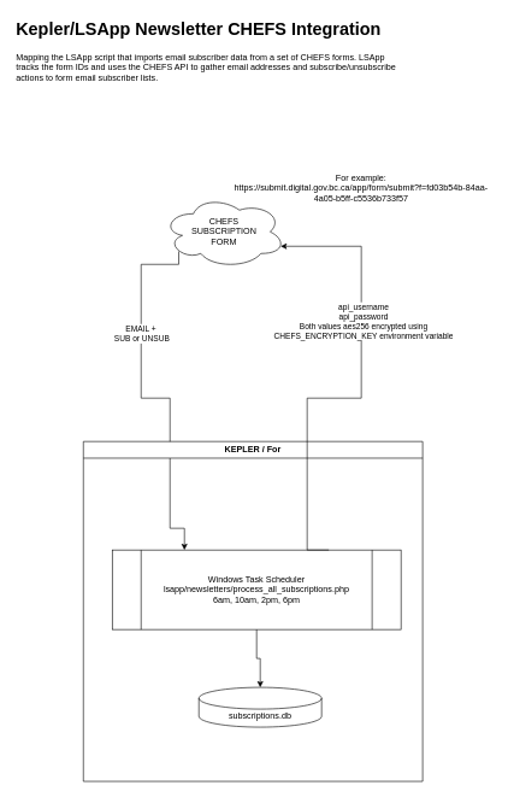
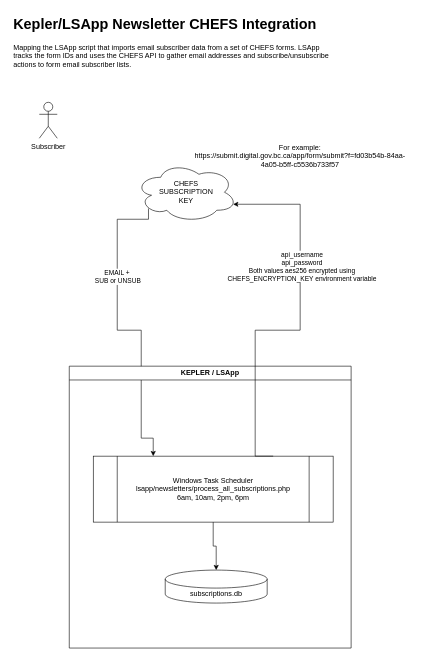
  <mxCell id="0" />
  <mxCell id="1" parent="0" />
  <mxCell id="2" style="edgeStyle=orthogonalEdgeStyle;rounded=0;orthogonalLoop=1;jettySize=auto;html=1;exitX=0.13;exitY=0.77;exitDx=0;exitDy=0;exitPerimeter=0;entryX=0.25;entryY=0;entryDx=0;entryDy=0;" edge="1" parent="1" source="4" target="7"><mxGeometry relative="1" as="geometry"><mxPoint x="225" y="710" as="targetPoint" /><Array as="points"><mxPoint x="247" y="365" /><mxPoint x="195" y="365" /><mxPoint x="195" y="550" /><mxPoint x="235" y="550" /><mxPoint x="235" y="730" /></Array></mxGeometry></mxCell>
  <mxCell id="3" value="&lt;div&gt;EMAIL +&amp;nbsp;&lt;/div&gt;&lt;div&gt;SUB or UNSUB&lt;/div&gt;" style="edgeLabel;html=1;align=center;verticalAlign=middle;resizable=0;points=[];" vertex="1" connectable="0" parent="2"><mxGeometry x="-0.306" relative="1" as="geometry"><mxPoint y="-16" as="offset" /></mxGeometry></mxCell>
- <mxCell id="4" value="&lt;div&gt;CHEFS&lt;/div&gt;&lt;div&gt;SUBSCRIPTION&lt;/div&gt;&lt;div&gt;FORM&lt;/div&gt;" style="ellipse;shape=cloud;whiteSpace=wrap;html=1;" vertex="1" parent="1"><mxGeometry x="225" y="270" width="170" height="100" as="geometry" /></mxCell>
- <mxCell id="5" value="KEPLER / For" style="swimlane;whiteSpace=wrap;html=1;" vertex="1" parent="1"><mxGeometry x="115" y="610" width="470" height="470" as="geometry" /></mxCell>
+ <mxCell id="4" value="&lt;div&gt;CHEFS&lt;/div&gt;&lt;div&gt;SUBSCRIPTION&lt;/div&gt;&lt;div&gt;KEY&lt;/div&gt;" style="ellipse;shape=cloud;whiteSpace=wrap;html=1;" vertex="1" parent="1"><mxGeometry x="225" y="270" width="170" height="100" as="geometry" /></mxCell>
+ <mxCell id="5" value="KEPLER / LSApp" style="swimlane;whiteSpace=wrap;html=1;" vertex="1" parent="1"><mxGeometry x="115" y="610" width="470" height="470" as="geometry" /></mxCell>
  <mxCell id="6" value="subscriptions.db" style="shape=cylinder3;whiteSpace=wrap;html=1;boundedLbl=1;backgroundOutline=1;size=15;" vertex="1" parent="5"><mxGeometry x="160" y="340" width="170" height="55" as="geometry" /></mxCell>
  <mxCell id="7" value="&lt;div&gt;Windows Task Scheduler&lt;/div&gt;&lt;div&gt;lsapp/newsletters/process_all_subscriptions.php&lt;/div&gt;&lt;div&gt;6am, 10am, 2pm, 6pm&lt;/div&gt;" style="shape=process;whiteSpace=wrap;html=1;backgroundOutline=1;" vertex="1" parent="5"><mxGeometry x="40" y="150" width="400" height="110" as="geometry" /></mxCell>
  <mxCell id="8" style="edgeStyle=orthogonalEdgeStyle;rounded=0;orthogonalLoop=1;jettySize=auto;html=1;entryX=0.5;entryY=0;entryDx=0;entryDy=0;entryPerimeter=0;" edge="1" parent="5" source="7" target="6"><mxGeometry relative="1" as="geometry" /></mxCell>
+ <mxCell id="9" value="&lt;div&gt;Subscriber&lt;/div&gt;" style="shape=umlActor;verticalLabelPosition=bottom;verticalAlign=top;html=1;outlineConnect=0;" vertex="1" parent="1"><mxGeometry x="65" y="170" width="30" height="60" as="geometry" /></mxCell>
  <mxCell id="10" value="For example:&lt;div&gt;https://submit.digital.gov.bc.ca/app/form/submit?f=fd03b54b-84aa-4a05-b5ff-c5536b733f57&lt;/div&gt;" style="text;html=1;whiteSpace=wrap;strokeColor=none;fillColor=none;align=center;verticalAlign=middle;rounded=0;" vertex="1" parent="1"><mxGeometry x="310" y="230" width="380" height="60" as="geometry" /></mxCell>
  <mxCell id="11" style="edgeStyle=orthogonalEdgeStyle;rounded=0;orthogonalLoop=1;jettySize=auto;html=1;exitX=0.75;exitY=0;exitDx=0;exitDy=0;entryX=0.96;entryY=0.7;entryDx=0;entryDy=0;entryPerimeter=0;" edge="1" parent="1" source="7" target="4"><mxGeometry relative="1" as="geometry"><Array as="points"><mxPoint x="425" y="760" /><mxPoint x="425" y="550" /><mxPoint x="500" y="550" /><mxPoint x="500" y="340" /></Array></mxGeometry></mxCell>
  <mxCell id="12" value="&lt;div&gt;api_username&lt;/div&gt;&lt;div&gt;api_password&lt;/div&gt;&lt;div&gt;Both values aes256 encrypted using&lt;/div&gt;&lt;div&gt;CHEFS_ENCRYPTION_KEY environment variable&lt;/div&gt;" style="edgeLabel;html=1;align=center;verticalAlign=middle;resizable=0;points=[];" vertex="1" connectable="0" parent="11"><mxGeometry x="0.399" y="-2" relative="1" as="geometry"><mxPoint y="23" as="offset" /></mxGeometry></mxCell>
  <mxCell id="13" value="&lt;h1 style=&quot;margin-top: 0px;&quot;&gt;Kepler/LSApp Newsletter CHEFS Integration&lt;/h1&gt;&lt;p&gt;Mapping the LSApp script that imports email subscriber data from a set of CHEFS forms. LSApp tracks the form IDs and uses the CHEFS API to gather email addresses and subscribe/unsubscribe actions to form email subscriber lists.&amp;nbsp;&lt;/p&gt;" style="text;html=1;whiteSpace=wrap;overflow=hidden;rounded=0;" vertex="1" parent="1"><mxGeometry x="20" y="20" width="545" height="120" as="geometry" /></mxCell>
